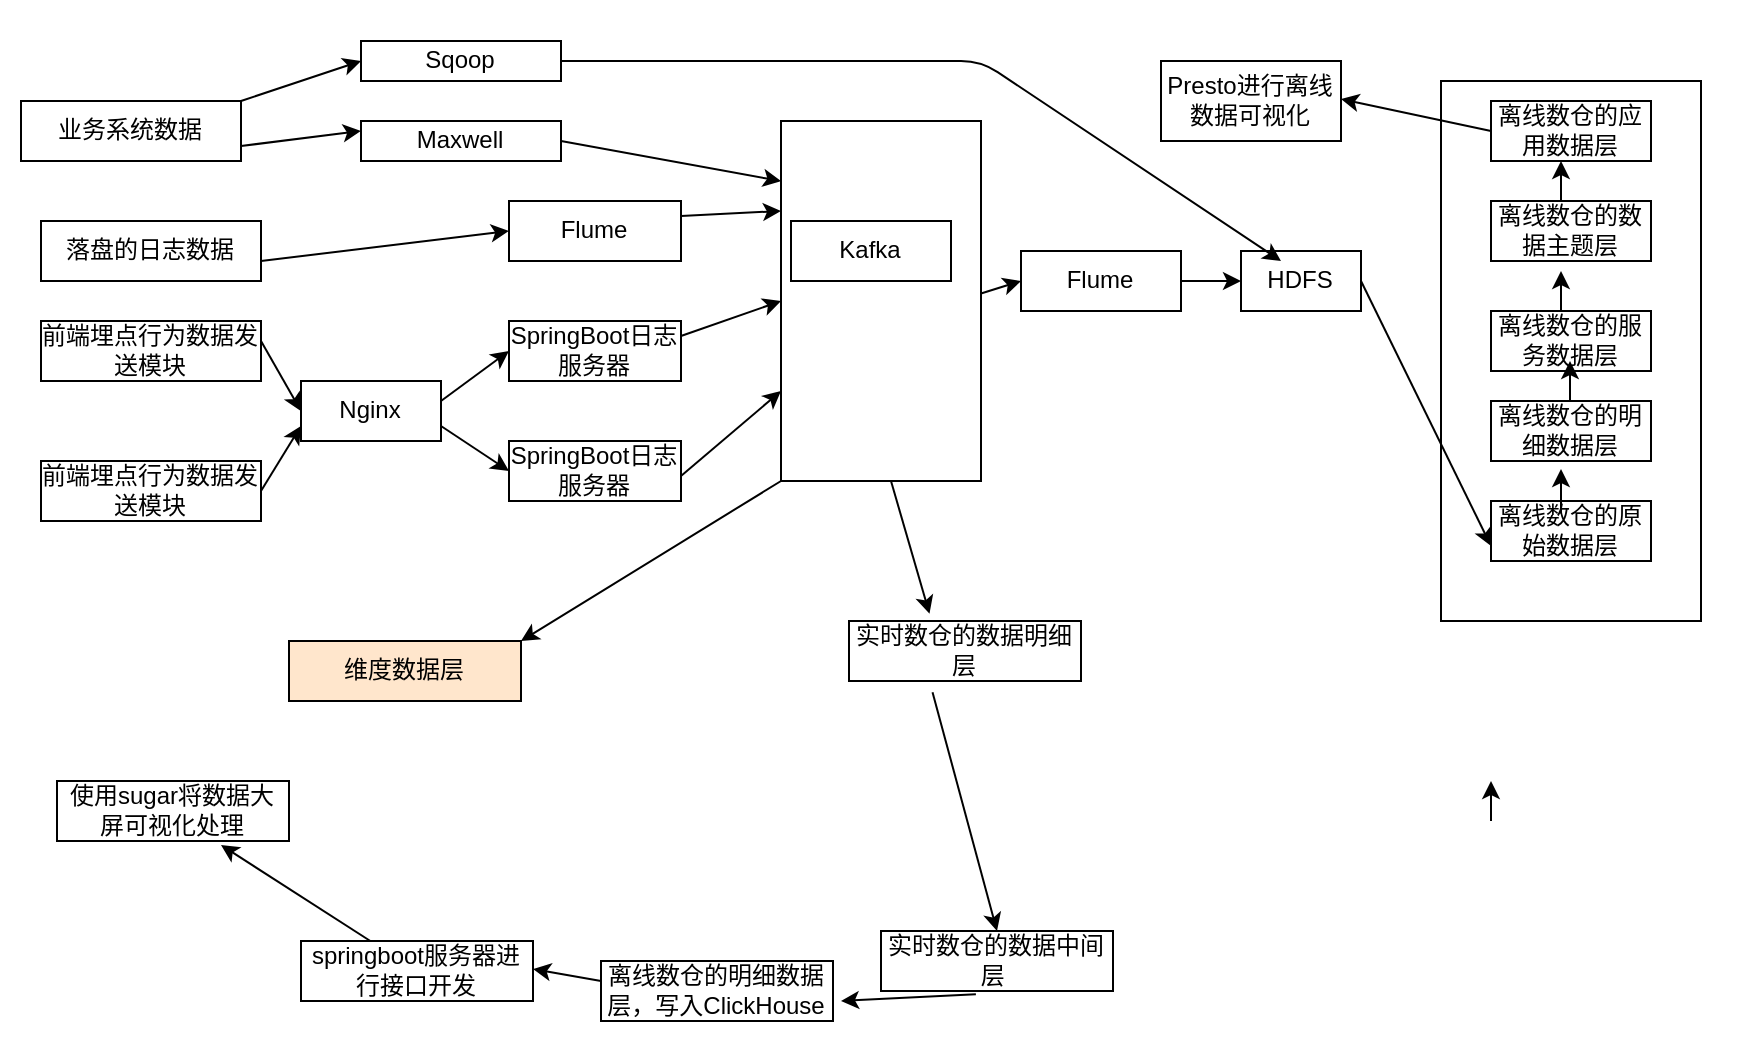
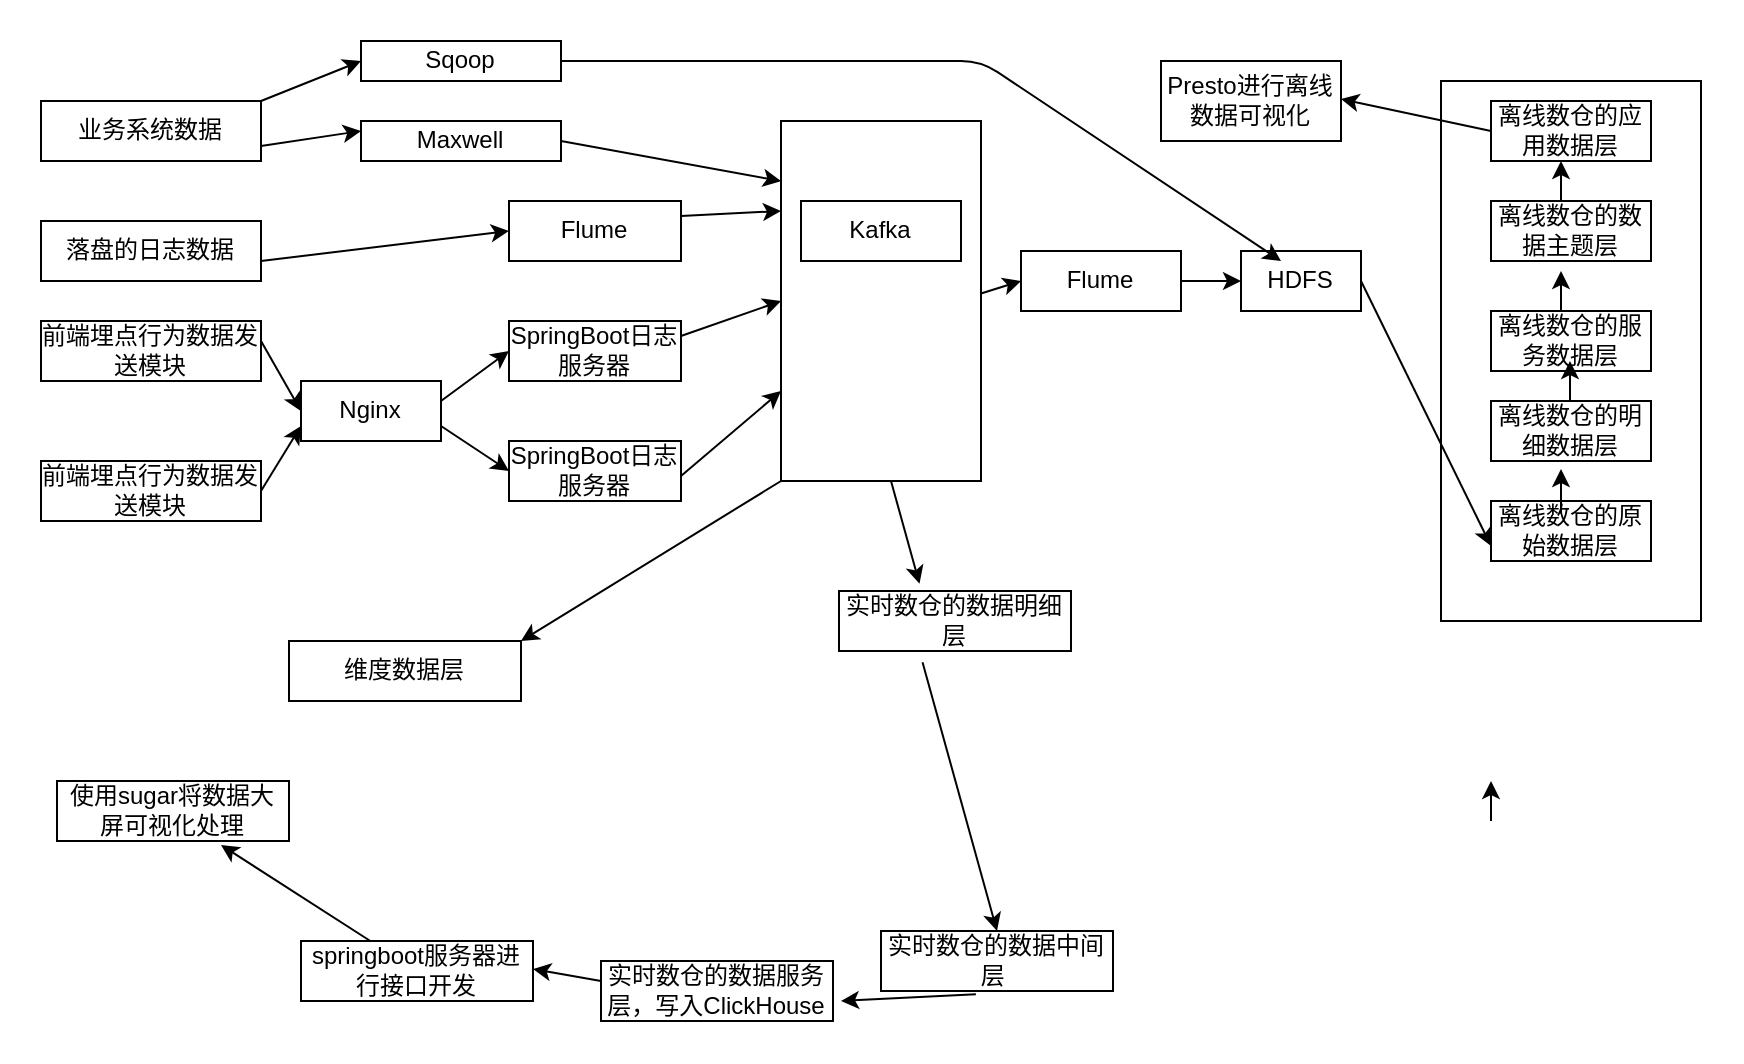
  <mxCell id="0" />
  <mxCell id="1" parent="0" />
- <mxCell id="2" value="业务系统数据" style="rounded=0;whiteSpace=wrap;html=1;" vertex="1" parent="1"><mxGeometry x="10" y="50" width="110" height="30" as="geometry" /></mxCell>
+ <mxCell id="2" value="业务系统数据" style="rounded=0;whiteSpace=wrap;html=1;" vertex="1" parent="1"><mxGeometry x="20" y="50" width="110" height="30" as="geometry" /></mxCell>
  <mxCell id="3" value="Sqoop" style="rounded=0;whiteSpace=wrap;html=1;" vertex="1" parent="1"><mxGeometry x="180" y="20" width="100" height="20" as="geometry" /></mxCell>
  <mxCell id="4" value="Maxwell" style="rounded=0;whiteSpace=wrap;html=1;" vertex="1" parent="1"><mxGeometry x="180" y="60" width="100" height="20" as="geometry" /></mxCell>
  <mxCell id="5" value="" style="endArrow=classic;html=1;exitX=1;exitY=0;exitDx=0;exitDy=0;" edge="1" parent="1" source="2"><mxGeometry width="50" height="50" relative="1" as="geometry"><mxPoint x="130" y="70" as="sourcePoint" /><mxPoint x="180" y="30" as="targetPoint" /></mxGeometry></mxCell>
  <mxCell id="6" value="落盘的日志数据" style="rounded=0;whiteSpace=wrap;html=1;" vertex="1" parent="1"><mxGeometry x="20" y="110" width="110" height="30" as="geometry" /></mxCell>
  <mxCell id="7" value="前端埋点行为数据发送模块" style="rounded=0;whiteSpace=wrap;html=1;" vertex="1" parent="1"><mxGeometry x="20" y="230" width="110" height="30" as="geometry" /></mxCell>
  <mxCell id="8" value="前端埋点行为数据发送模块" style="rounded=0;whiteSpace=wrap;html=1;" vertex="1" parent="1"><mxGeometry x="20" y="160" width="110" height="30" as="geometry" /></mxCell>
  <mxCell id="9" value="Nginx" style="rounded=0;whiteSpace=wrap;html=1;" vertex="1" parent="1"><mxGeometry x="150" y="190" width="70" height="30" as="geometry" /></mxCell>
  <mxCell id="10" value="SpringBoot日志服务器" style="rounded=0;whiteSpace=wrap;html=1;" vertex="1" parent="1"><mxGeometry x="254" y="160" width="86" height="30" as="geometry" /></mxCell>
  <mxCell id="11" value="SpringBoot日志服务器" style="rounded=0;whiteSpace=wrap;html=1;" vertex="1" parent="1"><mxGeometry x="254" y="220" width="86" height="30" as="geometry" /></mxCell>
  <mxCell id="12" value="" style="rounded=0;whiteSpace=wrap;html=1;" vertex="1" parent="1"><mxGeometry x="390" y="60" width="100" height="180" as="geometry" /></mxCell>
  <mxCell id="13" value="Flume" style="rounded=0;whiteSpace=wrap;html=1;" vertex="1" parent="1"><mxGeometry x="254" y="100" width="86" height="30" as="geometry" /></mxCell>
  <mxCell id="14" value="Flume" style="rounded=0;whiteSpace=wrap;html=1;" vertex="1" parent="1"><mxGeometry x="510" y="125" width="80" height="30" as="geometry" /></mxCell>
  <mxCell id="15" value="HDFS" style="rounded=0;whiteSpace=wrap;html=1;" vertex="1" parent="1"><mxGeometry x="620" y="125" width="60" height="30" as="geometry" /></mxCell>
  <mxCell id="16" value="" style="rounded=0;whiteSpace=wrap;html=1;" vertex="1" parent="1"><mxGeometry x="720" y="40" width="130" height="270" as="geometry" /></mxCell>
  <mxCell id="17" value="Presto进行离线数据可视化" style="rounded=0;whiteSpace=wrap;html=1;" vertex="1" parent="1"><mxGeometry x="580" y="30" width="90" height="40" as="geometry" /></mxCell>
- <mxCell id="18" value="Kafka" style="rounded=0;whiteSpace=wrap;html=1;" vertex="1" parent="1"><mxGeometry x="395" y="110" width="80" height="30" as="geometry" /></mxCell>
+ <mxCell id="18" value="Kafka" style="rounded=0;whiteSpace=wrap;html=1;" vertex="1" parent="1"><mxGeometry x="400" y="100" width="80" height="30" as="geometry" /></mxCell>
  <mxCell id="19" value="" style="endArrow=classic;html=1;exitX=1;exitY=0.75;exitDx=0;exitDy=0;entryX=0;entryY=0.25;entryDx=0;entryDy=0;" edge="1" parent="1" source="2" target="4"><mxGeometry width="50" height="50" relative="1" as="geometry"><mxPoint x="140" y="60" as="sourcePoint" /><mxPoint x="190" y="40" as="targetPoint" /></mxGeometry></mxCell>
  <mxCell id="20" value="离线数仓的明细数据层" style="rounded=0;whiteSpace=wrap;html=1;" vertex="1" parent="1"><mxGeometry x="745" y="200" width="80" height="30" as="geometry" /></mxCell>
  <mxCell id="21" value="离线数仓的服务数据层" style="rounded=0;whiteSpace=wrap;html=1;" vertex="1" parent="1"><mxGeometry x="745" y="155" width="80" height="30" as="geometry" /></mxCell>
  <mxCell id="22" value="离线数仓的数据主题层" style="rounded=0;whiteSpace=wrap;html=1;" vertex="1" parent="1"><mxGeometry x="745" y="100" width="80" height="30" as="geometry" /></mxCell>
  <mxCell id="23" value="离线数仓的应用数据层" style="rounded=0;whiteSpace=wrap;html=1;" vertex="1" parent="1"><mxGeometry x="745" y="50" width="80" height="30" as="geometry" /></mxCell>
  <mxCell id="24" value="离线数仓的原始数据层" style="rounded=0;whiteSpace=wrap;html=1;" vertex="1" parent="1"><mxGeometry x="745" y="250" width="80" height="30" as="geometry" /></mxCell>
- <mxCell id="25" value="实时数仓的数据明细层" style="rounded=0;whiteSpace=wrap;html=1;" vertex="1" parent="1"><mxGeometry x="424" y="310" width="116" height="30" as="geometry" /></mxCell>
+ <mxCell id="25" value="实时数仓的数据明细层" style="rounded=0;whiteSpace=wrap;html=1;" vertex="1" parent="1"><mxGeometry x="419" y="295" width="116" height="30" as="geometry" /></mxCell>
  <mxCell id="26" value="实时数仓的数据中间层&lt;span style=&quot;white-space: pre&quot;&gt; &lt;/span&gt;" style="rounded=0;whiteSpace=wrap;html=1;" vertex="1" parent="1"><mxGeometry x="440" y="465" width="116" height="30" as="geometry" /></mxCell>
- <mxCell id="27" value="离线数仓的明细数据层，写入ClickHouse" style="rounded=0;whiteSpace=wrap;html=1;" vertex="1" parent="1"><mxGeometry x="300" y="480" width="116" height="30" as="geometry" /></mxCell>
+ <mxCell id="27" value="实时数仓的数据服务层，写入ClickHouse" style="rounded=0;whiteSpace=wrap;html=1;" vertex="1" parent="1"><mxGeometry x="300" y="480" width="116" height="30" as="geometry" /></mxCell>
  <mxCell id="28" value="springboot服务器进行接口开发" style="rounded=0;whiteSpace=wrap;html=1;" vertex="1" parent="1"><mxGeometry x="150" y="470" width="116" height="30" as="geometry" /></mxCell>
  <mxCell id="29" value="使用sugar将数据大屏可视化处理" style="rounded=0;whiteSpace=wrap;html=1;" vertex="1" parent="1"><mxGeometry x="28" y="390" width="116" height="30" as="geometry" /></mxCell>
- <mxCell id="30" value="维度数据层" style="rounded=0;whiteSpace=wrap;html=1;fillColor=#ffe6cc;" vertex="1" parent="1"><mxGeometry x="144" y="320" width="116" height="30" as="geometry" /></mxCell>
+ <mxCell id="30" value="维度数据层" style="rounded=0;whiteSpace=wrap;html=1;" vertex="1" parent="1"><mxGeometry x="144" y="320" width="116" height="30" as="geometry" /></mxCell>
  <mxCell id="31" value="" style="endArrow=classic;html=1;exitX=1;exitY=0;exitDx=0;exitDy=0;entryX=0;entryY=0.5;entryDx=0;entryDy=0;" edge="1" parent="1" target="13"><mxGeometry width="50" height="50" relative="1" as="geometry"><mxPoint x="130" y="130" as="sourcePoint" /><mxPoint x="180" y="110" as="targetPoint" /></mxGeometry></mxCell>
  <mxCell id="32" value="" style="endArrow=classic;html=1;exitX=1;exitY=0;exitDx=0;exitDy=0;entryX=0;entryY=0.5;entryDx=0;entryDy=0;" edge="1" parent="1" target="9"><mxGeometry width="50" height="50" relative="1" as="geometry"><mxPoint x="130" y="170" as="sourcePoint" /><mxPoint x="254" y="155" as="targetPoint" /></mxGeometry></mxCell>
  <mxCell id="33" value="" style="endArrow=classic;html=1;exitX=1;exitY=0.5;exitDx=0;exitDy=0;entryX=0;entryY=0.75;entryDx=0;entryDy=0;" edge="1" parent="1" source="7" target="9"><mxGeometry width="50" height="50" relative="1" as="geometry"><mxPoint x="140" y="180" as="sourcePoint" /><mxPoint x="160" y="215" as="targetPoint" /></mxGeometry></mxCell>
  <mxCell id="34" value="" style="endArrow=classic;html=1;exitX=1;exitY=0;exitDx=0;exitDy=0;entryX=0;entryY=0.5;entryDx=0;entryDy=0;" edge="1" parent="1" target="10"><mxGeometry width="50" height="50" relative="1" as="geometry"><mxPoint x="220" y="200" as="sourcePoint" /><mxPoint x="344" y="185" as="targetPoint" /></mxGeometry></mxCell>
  <mxCell id="35" value="" style="endArrow=classic;html=1;exitX=1;exitY=0.75;exitDx=0;exitDy=0;entryX=0;entryY=0.5;entryDx=0;entryDy=0;" edge="1" parent="1" source="9" target="11"><mxGeometry width="50" height="50" relative="1" as="geometry"><mxPoint x="230" y="210" as="sourcePoint" /><mxPoint x="264" y="185" as="targetPoint" /></mxGeometry></mxCell>
  <mxCell id="36" value="" style="endArrow=classic;html=1;exitX=1;exitY=0.25;exitDx=0;exitDy=0;entryX=0;entryY=0.25;entryDx=0;entryDy=0;" edge="1" parent="1" source="13" target="12"><mxGeometry width="50" height="50" relative="1" as="geometry"><mxPoint x="340" y="125" as="sourcePoint" /><mxPoint x="374" y="100" as="targetPoint" /></mxGeometry></mxCell>
  <mxCell id="37" value="" style="endArrow=classic;html=1;exitX=1;exitY=0.25;exitDx=0;exitDy=0;entryX=0;entryY=0.5;entryDx=0;entryDy=0;" edge="1" parent="1" source="10" target="12"><mxGeometry width="50" height="50" relative="1" as="geometry"><mxPoint x="350" y="117.5" as="sourcePoint" /><mxPoint x="400" y="115" as="targetPoint" /></mxGeometry></mxCell>
  <mxCell id="38" value="" style="endArrow=classic;html=1;exitX=1;exitY=0.25;exitDx=0;exitDy=0;entryX=0;entryY=0.75;entryDx=0;entryDy=0;" edge="1" parent="1" target="12"><mxGeometry width="50" height="50" relative="1" as="geometry"><mxPoint x="340" y="237.5" as="sourcePoint" /><mxPoint x="390" y="220" as="targetPoint" /></mxGeometry></mxCell>
  <mxCell id="39" value="" style="endArrow=classic;html=1;exitX=1;exitY=0.25;exitDx=0;exitDy=0;entryX=0;entryY=0.5;entryDx=0;entryDy=0;" edge="1" parent="1" target="14"><mxGeometry width="50" height="50" relative="1" as="geometry"><mxPoint x="490" y="146.25" as="sourcePoint" /><mxPoint x="540" y="103.75" as="targetPoint" /></mxGeometry></mxCell>
  <mxCell id="40" value="" style="endArrow=classic;html=1;exitX=1;exitY=0.25;exitDx=0;exitDy=0;" edge="1" parent="1"><mxGeometry width="50" height="50" relative="1" as="geometry"><mxPoint x="590" y="140" as="sourcePoint" /><mxPoint x="620" y="140" as="targetPoint" /></mxGeometry></mxCell>
  <mxCell id="41" value="" style="endArrow=classic;html=1;exitX=1;exitY=0.5;exitDx=0;exitDy=0;entryX=0;entryY=0.75;entryDx=0;entryDy=0;" edge="1" parent="1" source="15" target="24"><mxGeometry width="50" height="50" relative="1" as="geometry"><mxPoint x="730" y="220" as="sourcePoint" /><mxPoint x="720" y="140" as="targetPoint" /></mxGeometry></mxCell>
  <mxCell id="42" value="" style="endArrow=classic;html=1;exitX=1;exitY=0.25;exitDx=0;exitDy=0;" edge="1" parent="1"><mxGeometry width="50" height="50" relative="1" as="geometry"><mxPoint x="780" y="256.25" as="sourcePoint" /><mxPoint x="780" y="234" as="targetPoint" /><Array as="points" /></mxGeometry></mxCell>
  <mxCell id="43" value="" style="endArrow=classic;html=1;" edge="1" parent="1"><mxGeometry width="50" height="50" relative="1" as="geometry"><mxPoint x="745" y="410" as="sourcePoint" /><mxPoint x="745" y="390" as="targetPoint" /><Array as="points" /></mxGeometry></mxCell>
  <mxCell id="44" value="" style="endArrow=classic;html=1;" edge="1" parent="1"><mxGeometry width="50" height="50" relative="1" as="geometry"><mxPoint x="784.5" y="200" as="sourcePoint" /><mxPoint x="784.5" y="180" as="targetPoint" /><Array as="points" /></mxGeometry></mxCell>
  <mxCell id="45" value="" style="endArrow=classic;html=1;" edge="1" parent="1"><mxGeometry width="50" height="50" relative="1" as="geometry"><mxPoint x="780" y="100" as="sourcePoint" /><mxPoint x="780" y="80" as="targetPoint" /><Array as="points" /></mxGeometry></mxCell>
  <mxCell id="46" value="" style="endArrow=classic;html=1;" edge="1" parent="1"><mxGeometry width="50" height="50" relative="1" as="geometry"><mxPoint x="780" y="155" as="sourcePoint" /><mxPoint x="780" y="135" as="targetPoint" /><Array as="points" /></mxGeometry></mxCell>
  <mxCell id="47" value="" style="endArrow=classic;html=1;exitX=0;exitY=0.5;exitDx=0;exitDy=0;" edge="1" parent="1" source="23"><mxGeometry width="50" height="50" relative="1" as="geometry"><mxPoint x="785" y="49" as="sourcePoint" /><mxPoint x="670" y="49" as="targetPoint" /><Array as="points" /></mxGeometry></mxCell>
  <mxCell id="48" value="" style="endArrow=classic;html=1;exitX=1;exitY=0.5;exitDx=0;exitDy=0;entryX=0.347;entryY=-0.12;entryDx=0;entryDy=0;entryPerimeter=0;" edge="1" parent="1" target="25"><mxGeometry width="50" height="50" relative="1" as="geometry"><mxPoint x="445" y="240" as="sourcePoint" /><mxPoint x="470" y="320" as="targetPoint" /></mxGeometry></mxCell>
  <mxCell id="49" value="" style="endArrow=classic;html=1;exitX=1;exitY=0.5;exitDx=0;exitDy=0;entryX=1;entryY=0;entryDx=0;entryDy=0;" edge="1" parent="1" target="30"><mxGeometry width="50" height="50" relative="1" as="geometry"><mxPoint x="390" y="240" as="sourcePoint" /><mxPoint x="415" y="320" as="targetPoint" /></mxGeometry></mxCell>
  <mxCell id="50" value="" style="endArrow=classic;html=1;exitX=0.36;exitY=1.187;exitDx=0;exitDy=0;exitPerimeter=0;entryX=0.5;entryY=0;entryDx=0;entryDy=0;" edge="1" parent="1" source="25" target="26"><mxGeometry width="50" height="50" relative="1" as="geometry"><mxPoint x="455" y="250" as="sourcePoint" /><mxPoint x="466" y="410" as="targetPoint" /></mxGeometry></mxCell>
  <mxCell id="51" value="" style="endArrow=classic;html=1;exitX=0.409;exitY=1.053;exitDx=0;exitDy=0;exitPerimeter=0;" edge="1" parent="1" source="26"><mxGeometry width="50" height="50" relative="1" as="geometry"><mxPoint x="475.76" y="355.61" as="sourcePoint" /><mxPoint x="420" y="500" as="targetPoint" /></mxGeometry></mxCell>
  <mxCell id="52" value="" style="endArrow=classic;html=1;" edge="1" parent="1"><mxGeometry width="50" height="50" relative="1" as="geometry"><mxPoint x="300" y="490" as="sourcePoint" /><mxPoint x="266" y="484" as="targetPoint" /><Array as="points" /></mxGeometry></mxCell>
  <mxCell id="53" value="" style="endArrow=classic;html=1;" edge="1" parent="1" source="28"><mxGeometry width="50" height="50" relative="1" as="geometry"><mxPoint x="144" y="428" as="sourcePoint" /><mxPoint x="110" y="422" as="targetPoint" /><Array as="points" /></mxGeometry></mxCell>
  <mxCell id="54" value="" style="endArrow=classic;html=1;exitX=1;exitY=0.75;exitDx=0;exitDy=0;entryX=0;entryY=0.167;entryDx=0;entryDy=0;entryPerimeter=0;" edge="1" parent="1" target="12"><mxGeometry width="50" height="50" relative="1" as="geometry"><mxPoint x="280" y="70" as="sourcePoint" /><mxPoint x="330" y="62.5" as="targetPoint" /></mxGeometry></mxCell>
  <mxCell id="55" value="" style="endArrow=classic;html=1;exitX=1;exitY=0;exitDx=0;exitDy=0;" edge="1" parent="1"><mxGeometry width="50" height="50" relative="1" as="geometry"><mxPoint x="280" y="30" as="sourcePoint" /><mxPoint x="640" y="130" as="targetPoint" /><Array as="points"><mxPoint x="490" y="30" /></Array></mxGeometry></mxCell>
